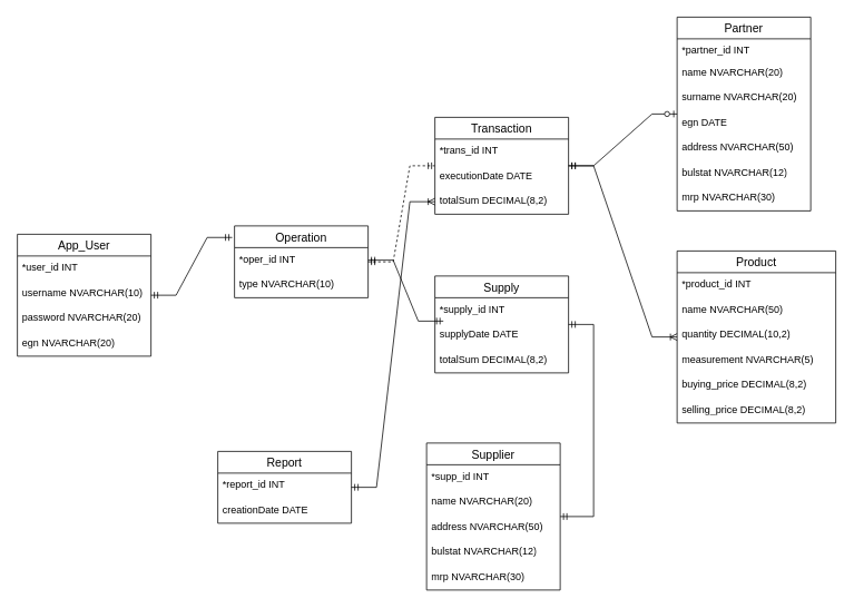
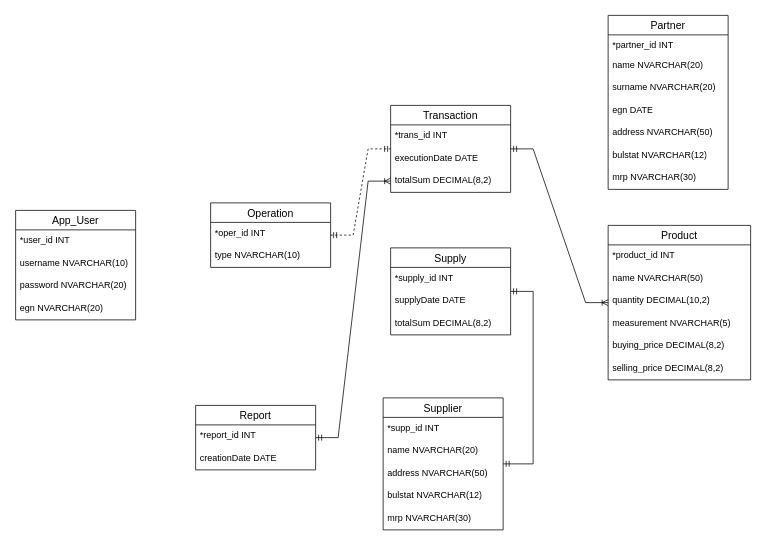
  <mxCell id="0" />
  <mxCell id="1" parent="0" />
  <mxCell id="2" value="App_User" style="swimlane;fontStyle=0;childLayout=stackLayout;horizontal=1;startSize=26;horizontalStack=0;resizeParent=1;resizeParentMax=0;resizeLast=0;collapsible=1;marginBottom=0;align=center;fontSize=14;" vertex="1" parent="1"><mxGeometry x="20" y="280" width="160" height="146" as="geometry" /></mxCell>
  <mxCell id="3" value="*user_id INT" style="text;strokeColor=none;fillColor=none;spacingLeft=4;spacingRight=4;overflow=hidden;rotatable=0;points=[[0,0.5],[1,0.5]];portConstraint=eastwest;fontSize=12;whiteSpace=wrap;html=1;" vertex="1" parent="2"><mxGeometry y="26" width="160" height="30" as="geometry" /></mxCell>
  <mxCell id="4" value="username NVARCHAR(10)" style="text;strokeColor=none;fillColor=none;spacingLeft=4;spacingRight=4;overflow=hidden;rotatable=0;points=[[0,0.5],[1,0.5]];portConstraint=eastwest;fontSize=12;whiteSpace=wrap;html=1;" vertex="1" parent="2"><mxGeometry y="56" width="160" height="30" as="geometry" /></mxCell>
  <mxCell id="5" value="password NVARCHAR(20)" style="text;strokeColor=none;fillColor=none;spacingLeft=4;spacingRight=4;overflow=hidden;rotatable=0;points=[[0,0.5],[1,0.5]];portConstraint=eastwest;fontSize=12;whiteSpace=wrap;html=1;" vertex="1" parent="2"><mxGeometry y="86" width="160" height="30" as="geometry" /></mxCell>
  <mxCell id="6" value="egn NVARCHAR(20)" style="text;strokeColor=none;fillColor=none;spacingLeft=4;spacingRight=4;overflow=hidden;rotatable=0;points=[[0,0.5],[1,0.5]];portConstraint=eastwest;fontSize=12;whiteSpace=wrap;html=1;" vertex="1" parent="2"><mxGeometry y="116" width="160" height="30" as="geometry" /></mxCell>
  <mxCell id="7" value="Product" style="swimlane;fontStyle=0;childLayout=stackLayout;horizontal=1;startSize=26;horizontalStack=0;resizeParent=1;resizeParentMax=0;resizeLast=0;collapsible=1;marginBottom=0;align=center;fontSize=14;" vertex="1" parent="1"><mxGeometry x="810" y="300" width="190" height="206" as="geometry" /></mxCell>
  <mxCell id="8" value="*product_id INT" style="text;strokeColor=none;fillColor=none;spacingLeft=4;spacingRight=4;overflow=hidden;rotatable=0;points=[[0,0.5],[1,0.5]];portConstraint=eastwest;fontSize=12;whiteSpace=wrap;html=1;" vertex="1" parent="7"><mxGeometry y="26" width="190" height="30" as="geometry" /></mxCell>
  <mxCell id="9" value="name NVARCHAR(50)" style="text;strokeColor=none;fillColor=none;spacingLeft=4;spacingRight=4;overflow=hidden;rotatable=0;points=[[0,0.5],[1,0.5]];portConstraint=eastwest;fontSize=12;whiteSpace=wrap;html=1;" vertex="1" parent="7"><mxGeometry y="56" width="190" height="30" as="geometry" /></mxCell>
  <mxCell id="10" value="quantity DECIMAL(10,2)" style="text;strokeColor=none;fillColor=none;spacingLeft=4;spacingRight=4;overflow=hidden;rotatable=0;points=[[0,0.5],[1,0.5]];portConstraint=eastwest;fontSize=12;whiteSpace=wrap;html=1;" vertex="1" parent="7"><mxGeometry y="86" width="190" height="30" as="geometry" /></mxCell>
  <mxCell id="11" value="measurement NVARCHAR(5)" style="text;strokeColor=none;fillColor=none;spacingLeft=4;spacingRight=4;overflow=hidden;rotatable=0;points=[[0,0.5],[1,0.5]];portConstraint=eastwest;fontSize=12;whiteSpace=wrap;html=1;" vertex="1" parent="7"><mxGeometry y="116" width="190" height="30" as="geometry" /></mxCell>
  <mxCell id="12" value="buying_price DECIMAL(8,2)" style="text;strokeColor=none;fillColor=none;spacingLeft=4;spacingRight=4;overflow=hidden;rotatable=0;points=[[0,0.5],[1,0.5]];portConstraint=eastwest;fontSize=12;whiteSpace=wrap;html=1;" vertex="1" parent="7"><mxGeometry y="146" width="190" height="30" as="geometry" /></mxCell>
  <mxCell id="13" value="selling_price DECIMAL(8,2)" style="text;strokeColor=none;fillColor=none;spacingLeft=4;spacingRight=4;overflow=hidden;rotatable=0;points=[[0,0.5],[1,0.5]];portConstraint=eastwest;fontSize=12;whiteSpace=wrap;html=1;" vertex="1" parent="7"><mxGeometry y="176" width="190" height="30" as="geometry" /></mxCell>
  <mxCell id="14" value="Operation" style="swimlane;fontStyle=0;childLayout=stackLayout;horizontal=1;startSize=26;horizontalStack=0;resizeParent=1;resizeParentMax=0;resizeLast=0;collapsible=1;marginBottom=0;align=center;fontSize=14;" vertex="1" parent="1"><mxGeometry x="280" y="270" width="160" height="86" as="geometry" /></mxCell>
  <mxCell id="15" value="*oper_id INT" style="text;strokeColor=none;fillColor=none;spacingLeft=4;spacingRight=4;overflow=hidden;rotatable=0;points=[[0,0.5],[1,0.5]];portConstraint=eastwest;fontSize=12;whiteSpace=wrap;html=1;" vertex="1" parent="14"><mxGeometry y="26" width="160" height="30" as="geometry" /></mxCell>
  <mxCell id="16" value="type NVARCHAR(10)" style="text;strokeColor=none;fillColor=none;spacingLeft=4;spacingRight=4;overflow=hidden;rotatable=0;points=[[0,0.5],[1,0.5]];portConstraint=eastwest;fontSize=12;whiteSpace=wrap;html=1;" vertex="1" parent="14"><mxGeometry y="56" width="160" height="30" as="geometry" /></mxCell>
  <mxCell id="17" value="Transaction" style="swimlane;fontStyle=0;childLayout=stackLayout;horizontal=1;startSize=26;horizontalStack=0;resizeParent=1;resizeParentMax=0;resizeLast=0;collapsible=1;marginBottom=0;align=center;fontSize=14;" vertex="1" parent="1"><mxGeometry x="520" y="140" width="160" height="116" as="geometry" /></mxCell>
  <mxCell id="18" value="*trans_id INT" style="text;strokeColor=none;fillColor=none;spacingLeft=4;spacingRight=4;overflow=hidden;rotatable=0;points=[[0,0.5],[1,0.5]];portConstraint=eastwest;fontSize=12;whiteSpace=wrap;html=1;" vertex="1" parent="17"><mxGeometry y="26" width="160" height="30" as="geometry" /></mxCell>
  <mxCell id="19" value="executionDate DATE" style="text;strokeColor=none;fillColor=none;spacingLeft=4;spacingRight=4;overflow=hidden;rotatable=0;points=[[0,0.5],[1,0.5]];portConstraint=eastwest;fontSize=12;whiteSpace=wrap;html=1;" vertex="1" parent="17"><mxGeometry y="56" width="160" height="30" as="geometry" /></mxCell>
  <mxCell id="20" value="totalSum DECIMAL(8,2)" style="text;strokeColor=none;fillColor=none;spacingLeft=4;spacingRight=4;overflow=hidden;rotatable=0;points=[[0,0.5],[1,0.5]];portConstraint=eastwest;fontSize=12;whiteSpace=wrap;html=1;" vertex="1" parent="17"><mxGeometry y="86" width="160" height="30" as="geometry" /></mxCell>
  <mxCell id="21" value="Supplier" style="swimlane;fontStyle=0;childLayout=stackLayout;horizontal=1;startSize=26;horizontalStack=0;resizeParent=1;resizeParentMax=0;resizeLast=0;collapsible=1;marginBottom=0;align=center;fontSize=14;" vertex="1" parent="1"><mxGeometry x="510" y="530" width="160" height="176" as="geometry" /></mxCell>
  <mxCell id="22" value="*supp_id INT" style="text;strokeColor=none;fillColor=none;spacingLeft=4;spacingRight=4;overflow=hidden;rotatable=0;points=[[0,0.5],[1,0.5]];portConstraint=eastwest;fontSize=12;whiteSpace=wrap;html=1;" vertex="1" parent="21"><mxGeometry y="26" width="160" height="30" as="geometry" /></mxCell>
  <mxCell id="23" value="name NVARCHAR(20)" style="text;strokeColor=none;fillColor=none;spacingLeft=4;spacingRight=4;overflow=hidden;rotatable=0;points=[[0,0.5],[1,0.5]];portConstraint=eastwest;fontSize=12;whiteSpace=wrap;html=1;" vertex="1" parent="21"><mxGeometry y="56" width="160" height="30" as="geometry" /></mxCell>
  <mxCell id="24" value="address NVARCHAR(50)" style="text;strokeColor=none;fillColor=none;spacingLeft=4;spacingRight=4;overflow=hidden;rotatable=0;points=[[0,0.5],[1,0.5]];portConstraint=eastwest;fontSize=12;whiteSpace=wrap;html=1;" vertex="1" parent="21"><mxGeometry y="86" width="160" height="30" as="geometry" /></mxCell>
  <mxCell id="25" value="bulstat NVARCHAR(12)" style="text;strokeColor=none;fillColor=none;spacingLeft=4;spacingRight=4;overflow=hidden;rotatable=0;points=[[0,0.5],[1,0.5]];portConstraint=eastwest;fontSize=12;whiteSpace=wrap;html=1;" vertex="1" parent="21"><mxGeometry y="116" width="160" height="30" as="geometry" /></mxCell>
  <mxCell id="26" value="mrp NVARCHAR(30)" style="text;strokeColor=none;fillColor=none;spacingLeft=4;spacingRight=4;overflow=hidden;rotatable=0;points=[[0,0.5],[1,0.5]];portConstraint=eastwest;fontSize=12;whiteSpace=wrap;html=1;" vertex="1" parent="21"><mxGeometry y="146" width="160" height="30" as="geometry" /></mxCell>
  <mxCell id="27" value="Partner" style="swimlane;fontStyle=0;childLayout=stackLayout;horizontal=1;startSize=26;horizontalStack=0;resizeParent=1;resizeParentMax=0;resizeLast=0;collapsible=1;marginBottom=0;align=center;fontSize=14;" vertex="1" parent="1"><mxGeometry x="810" y="20" width="160" height="232" as="geometry" /></mxCell>
  <mxCell id="28" value="*partner_id INT" style="text;strokeColor=none;fillColor=none;spacingLeft=4;spacingRight=4;overflow=hidden;rotatable=0;points=[[0,0.5],[1,0.5]];portConstraint=eastwest;fontSize=12;whiteSpace=wrap;html=1;" vertex="1" parent="27"><mxGeometry y="26" width="160" height="26" as="geometry" /></mxCell>
  <mxCell id="29" value="name NVARCHAR(20)" style="text;strokeColor=none;fillColor=none;spacingLeft=4;spacingRight=4;overflow=hidden;rotatable=0;points=[[0,0.5],[1,0.5]];portConstraint=eastwest;fontSize=12;whiteSpace=wrap;html=1;" vertex="1" parent="27"><mxGeometry y="52" width="160" height="30" as="geometry" /></mxCell>
  <mxCell id="30" value="surname NVARCHAR(20)" style="text;strokeColor=none;fillColor=none;spacingLeft=4;spacingRight=4;overflow=hidden;rotatable=0;points=[[0,0.5],[1,0.5]];portConstraint=eastwest;fontSize=12;whiteSpace=wrap;html=1;" vertex="1" parent="27"><mxGeometry y="82" width="160" height="30" as="geometry" /></mxCell>
  <mxCell id="31" value="egn DATE" style="text;strokeColor=none;fillColor=none;spacingLeft=4;spacingRight=4;overflow=hidden;rotatable=0;points=[[0,0.5],[1,0.5]];portConstraint=eastwest;fontSize=12;whiteSpace=wrap;html=1;" vertex="1" parent="27"><mxGeometry y="112" width="160" height="30" as="geometry" /></mxCell>
  <mxCell id="32" value="address NVARCHAR(50)" style="text;strokeColor=none;fillColor=none;spacingLeft=4;spacingRight=4;overflow=hidden;rotatable=0;points=[[0,0.5],[1,0.5]];portConstraint=eastwest;fontSize=12;whiteSpace=wrap;html=1;" vertex="1" parent="27"><mxGeometry y="142" width="160" height="30" as="geometry" /></mxCell>
  <mxCell id="33" value="bulstat NVARCHAR(12)" style="text;strokeColor=none;fillColor=none;spacingLeft=4;spacingRight=4;overflow=hidden;rotatable=0;points=[[0,0.5],[1,0.5]];portConstraint=eastwest;fontSize=12;whiteSpace=wrap;html=1;" vertex="1" parent="27"><mxGeometry y="172" width="160" height="30" as="geometry" /></mxCell>
  <mxCell id="34" value="mrp NVARCHAR(30)" style="text;strokeColor=none;fillColor=none;spacingLeft=4;spacingRight=4;overflow=hidden;rotatable=0;points=[[0,0.5],[1,0.5]];portConstraint=eastwest;fontSize=12;whiteSpace=wrap;html=1;" vertex="1" parent="27"><mxGeometry y="202" width="160" height="30" as="geometry" /></mxCell>
  <mxCell id="35" value="Report" style="swimlane;fontStyle=0;childLayout=stackLayout;horizontal=1;startSize=26;horizontalStack=0;resizeParent=1;resizeParentMax=0;resizeLast=0;collapsible=1;marginBottom=0;align=center;fontSize=14;" vertex="1" parent="1"><mxGeometry x="260" y="540" width="160" height="86" as="geometry" /></mxCell>
  <mxCell id="36" value="*report_id INT" style="text;strokeColor=none;fillColor=none;spacingLeft=4;spacingRight=4;overflow=hidden;rotatable=0;points=[[0,0.5],[1,0.5]];portConstraint=eastwest;fontSize=12;whiteSpace=wrap;html=1;" vertex="1" parent="35"><mxGeometry y="26" width="160" height="30" as="geometry" /></mxCell>
  <mxCell id="37" value="creationDate DATE" style="text;strokeColor=none;fillColor=none;spacingLeft=4;spacingRight=4;overflow=hidden;rotatable=0;points=[[0,0.5],[1,0.5]];portConstraint=eastwest;fontSize=12;whiteSpace=wrap;html=1;" vertex="1" parent="35"><mxGeometry y="56" width="160" height="30" as="geometry" /></mxCell>
- <mxCell id="38" value="" style="edgeStyle=entityRelationEdgeStyle;fontSize=12;html=1;endArrow=ERmandOne;startArrow=ERmandOne;rounded=0;entryX=-0.017;entryY=0.161;entryDx=0;entryDy=0;entryPerimeter=0;" edge="1" parent="1" source="2" target="14"><mxGeometry width="100" height="100" relative="1" as="geometry"><mxPoint x="190" y="310" as="sourcePoint" /><mxPoint x="290" y="210" as="targetPoint" /></mxGeometry></mxCell>
  <mxCell id="39" value="Supply" style="swimlane;fontStyle=0;childLayout=stackLayout;horizontal=1;startSize=26;horizontalStack=0;resizeParent=1;resizeParentMax=0;resizeLast=0;collapsible=1;marginBottom=0;align=center;fontSize=14;" vertex="1" parent="1"><mxGeometry x="520" y="330" width="160" height="116" as="geometry" /></mxCell>
  <mxCell id="40" value="*supply_id INT" style="text;strokeColor=none;fillColor=none;spacingLeft=4;spacingRight=4;overflow=hidden;rotatable=0;points=[[0,0.5],[1,0.5]];portConstraint=eastwest;fontSize=12;whiteSpace=wrap;html=1;" vertex="1" parent="39"><mxGeometry y="26" width="160" height="30" as="geometry" /></mxCell>
  <mxCell id="41" value="supplyDate DATE" style="text;strokeColor=none;fillColor=none;spacingLeft=4;spacingRight=4;overflow=hidden;rotatable=0;points=[[0,0.5],[1,0.5]];portConstraint=eastwest;fontSize=12;whiteSpace=wrap;html=1;" vertex="1" parent="39"><mxGeometry y="56" width="160" height="30" as="geometry" /></mxCell>
  <mxCell id="42" value="totalSum DECIMAL(8,2)" style="text;strokeColor=none;fillColor=none;spacingLeft=4;spacingRight=4;overflow=hidden;rotatable=0;points=[[0,0.5],[1,0.5]];portConstraint=eastwest;fontSize=12;whiteSpace=wrap;html=1;" vertex="1" parent="39"><mxGeometry y="86" width="160" height="30" as="geometry" /></mxCell>
  <mxCell id="43" value="" style="edgeStyle=entityRelationEdgeStyle;fontSize=12;html=1;endArrow=ERmandOne;startArrow=ERmandOne;rounded=0;dashed=1;" edge="1" parent="1" source="14" target="17"><mxGeometry width="100" height="100" relative="1" as="geometry"><mxPoint x="430" y="430" as="sourcePoint" /><mxPoint x="530" y="330" as="targetPoint" /></mxGeometry></mxCell>
- <mxCell id="44" value="" style="edgeStyle=entityRelationEdgeStyle;fontSize=12;html=1;endArrow=ERmandOne;startArrow=ERmandOne;rounded=0;exitX=1;exitY=0.5;exitDx=0;exitDy=0;entryX=0.063;entryY=-0.067;entryDx=0;entryDy=0;entryPerimeter=0;" edge="1" parent="1" source="15" target="41"><mxGeometry width="100" height="100" relative="1" as="geometry"><mxPoint x="430" y="430" as="sourcePoint" /><mxPoint x="530" y="330" as="targetPoint" /><Array as="points"><mxPoint x="480" y="390" /><mxPoint x="530" y="427" /><mxPoint x="570" y="430" /></Array></mxGeometry></mxCell>
  <mxCell id="45" value="" style="edgeStyle=entityRelationEdgeStyle;fontSize=12;html=1;endArrow=ERoneToMany;startArrow=ERmandOne;rounded=0;" edge="1" parent="1" source="17" target="7"><mxGeometry width="100" height="100" relative="1" as="geometry"><mxPoint x="700" y="438" as="sourcePoint" /><mxPoint x="800" y="338" as="targetPoint" /></mxGeometry></mxCell>
- <mxCell id="46" value="" style="edgeStyle=entityRelationEdgeStyle;fontSize=12;html=1;endArrow=ERzeroToOne;startArrow=ERmandOne;rounded=0;" edge="1" parent="1" source="17" target="27"><mxGeometry width="100" height="100" relative="1" as="geometry"><mxPoint x="690" y="165.07" as="sourcePoint" /><mxPoint x="840.48" y="30" as="targetPoint" /><Array as="points"><mxPoint x="730.48" y="130" /><mxPoint x="730.48" y="160" /></Array></mxGeometry></mxCell>
  <mxCell id="47" value="" style="edgeStyle=entityRelationEdgeStyle;fontSize=12;html=1;endArrow=ERmandOne;startArrow=ERmandOne;rounded=0;" edge="1" parent="1" source="21" target="39"><mxGeometry width="100" height="100" relative="1" as="geometry"><mxPoint x="570" y="550" as="sourcePoint" /><mxPoint x="670" y="450" as="targetPoint" /></mxGeometry></mxCell>
  <mxCell id="48" value="" style="edgeStyle=entityRelationEdgeStyle;fontSize=12;html=1;endArrow=ERoneToMany;startArrow=ERmandOne;rounded=0;" edge="1" parent="1" source="35"><mxGeometry width="100" height="100" relative="1" as="geometry"><mxPoint x="420" y="626" as="sourcePoint" /><mxPoint x="520" y="241" as="targetPoint" /></mxGeometry></mxCell>
